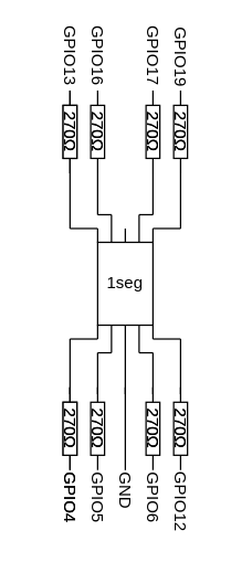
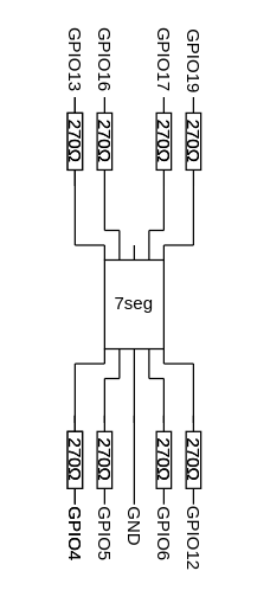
  <mxCell id="0" />
  <mxCell id="1" parent="0" />
  <mxCell id="2" value="" style="group" vertex="1" connectable="0" parent="1"><mxGeometry x="45" y="20" width="90" height="365" as="geometry" /></mxCell>
  <mxCell id="3" value="" style="rounded=0;whiteSpace=wrap;html=1;" vertex="1" parent="2"><mxGeometry x="25" y="155" width="40" height="60" as="geometry" /></mxCell>
  <mxCell id="4" value="" style="endArrow=none;html=1;rounded=0;exitX=0;exitY=0;exitDx=0;exitDy=0;" edge="1" parent="2" source="3"><mxGeometry width="50" height="50" relative="1" as="geometry"><mxPoint x="25" y="215" as="sourcePoint" /><mxPoint x="25" y="145" as="targetPoint" /></mxGeometry></mxCell>
  <mxCell id="5" value="" style="endArrow=none;html=1;rounded=0;exitX=0;exitY=0;exitDx=0;exitDy=0;" edge="1" parent="2"><mxGeometry width="50" height="50" relative="1" as="geometry"><mxPoint x="35" y="155" as="sourcePoint" /><mxPoint x="35" y="145" as="targetPoint" /></mxGeometry></mxCell>
  <mxCell id="6" value="" style="endArrow=none;html=1;rounded=0;exitX=0;exitY=0;exitDx=0;exitDy=0;" edge="1" parent="2"><mxGeometry width="50" height="50" relative="1" as="geometry"><mxPoint x="45" y="155" as="sourcePoint" /><mxPoint x="45" y="145" as="targetPoint" /></mxGeometry></mxCell>
  <mxCell id="7" value="" style="endArrow=none;html=1;rounded=0;exitX=0;exitY=0;exitDx=0;exitDy=0;" edge="1" parent="2"><mxGeometry width="50" height="50" relative="1" as="geometry"><mxPoint x="55" y="155" as="sourcePoint" /><mxPoint x="55" y="145" as="targetPoint" /></mxGeometry></mxCell>
  <mxCell id="8" value="" style="endArrow=none;html=1;rounded=0;exitX=0;exitY=0;exitDx=0;exitDy=0;" edge="1" parent="2"><mxGeometry width="50" height="50" relative="1" as="geometry"><mxPoint x="65" y="155" as="sourcePoint" /><mxPoint x="65" y="145" as="targetPoint" /></mxGeometry></mxCell>
  <mxCell id="9" value="" style="endArrow=none;html=1;rounded=0;exitX=0;exitY=0;exitDx=0;exitDy=0;" edge="1" parent="2"><mxGeometry width="50" height="50" relative="1" as="geometry"><mxPoint x="25" y="215" as="sourcePoint" /><mxPoint x="25" y="225" as="targetPoint" /></mxGeometry></mxCell>
  <mxCell id="10" value="" style="endArrow=none;html=1;rounded=0;exitX=0;exitY=0;exitDx=0;exitDy=0;" edge="1" parent="2"><mxGeometry width="50" height="50" relative="1" as="geometry"><mxPoint x="35" y="215" as="sourcePoint" /><mxPoint x="35" y="225" as="targetPoint" /></mxGeometry></mxCell>
  <mxCell id="11" value="" style="endArrow=none;html=1;rounded=0;exitX=0;exitY=0;exitDx=0;exitDy=0;" edge="1" parent="2"><mxGeometry width="50" height="50" relative="1" as="geometry"><mxPoint x="45" y="215" as="sourcePoint" /><mxPoint x="45" y="225" as="targetPoint" /></mxGeometry></mxCell>
  <mxCell id="12" value="" style="endArrow=none;html=1;rounded=0;exitX=0;exitY=0;exitDx=0;exitDy=0;" edge="1" parent="2"><mxGeometry width="50" height="50" relative="1" as="geometry"><mxPoint x="55" y="215" as="sourcePoint" /><mxPoint x="55" y="225" as="targetPoint" /></mxGeometry></mxCell>
  <mxCell id="13" value="" style="endArrow=none;html=1;rounded=0;exitX=0;exitY=0;exitDx=0;exitDy=0;" edge="1" parent="2"><mxGeometry width="50" height="50" relative="1" as="geometry"><mxPoint x="65" y="215" as="sourcePoint" /><mxPoint x="65" y="225" as="targetPoint" /></mxGeometry></mxCell>
- <mxCell id="14" value="1seg" style="text;html=1;strokeColor=none;fillColor=none;align=center;verticalAlign=middle;whiteSpace=wrap;rounded=0;" vertex="1" parent="2"><mxGeometry x="15" y="170" width="60" height="30" as="geometry" /></mxCell>
+ <mxCell id="14" value="7seg" style="text;html=1;strokeColor=none;fillColor=none;align=center;verticalAlign=middle;whiteSpace=wrap;rounded=0;" vertex="1" parent="2"><mxGeometry x="15" y="170" width="60" height="30" as="geometry" /></mxCell>
  <mxCell id="15" value="" style="endArrow=none;html=1;rounded=0;" edge="1" parent="2"><mxGeometry width="50" height="50" relative="1" as="geometry"><mxPoint x="25" y="225" as="sourcePoint" /><mxPoint x="5" y="225" as="targetPoint" /></mxGeometry></mxCell>
  <mxCell id="16" value="" style="endArrow=none;html=1;rounded=0;" edge="1" parent="2"><mxGeometry width="50" height="50" relative="1" as="geometry"><mxPoint x="35" y="225" as="sourcePoint" /><mxPoint x="35" y="235" as="targetPoint" /></mxGeometry></mxCell>
  <mxCell id="17" value="" style="endArrow=none;html=1;rounded=0;" edge="1" parent="2"><mxGeometry width="50" height="50" relative="1" as="geometry"><mxPoint x="35" y="235" as="sourcePoint" /><mxPoint x="25" y="235" as="targetPoint" /></mxGeometry></mxCell>
  <mxCell id="18" value="" style="endArrow=none;html=1;rounded=0;" edge="1" parent="2"><mxGeometry width="50" height="50" relative="1" as="geometry"><mxPoint x="5" y="225" as="sourcePoint" /><mxPoint x="5" y="265" as="targetPoint" /></mxGeometry></mxCell>
  <mxCell id="19" value="" style="endArrow=none;html=1;rounded=0;" edge="1" parent="2"><mxGeometry width="50" height="50" relative="1" as="geometry"><mxPoint x="25" y="235" as="sourcePoint" /><mxPoint x="25" y="265" as="targetPoint" /></mxGeometry></mxCell>
  <mxCell id="20" value="" style="endArrow=none;html=1;rounded=0;" edge="1" parent="2"><mxGeometry width="50" height="50" relative="1" as="geometry"><mxPoint x="45" y="225" as="sourcePoint" /><mxPoint x="45" y="265" as="targetPoint" /></mxGeometry></mxCell>
  <mxCell id="21" value="" style="endArrow=none;html=1;rounded=0;" edge="1" parent="2"><mxGeometry width="50" height="50" relative="1" as="geometry"><mxPoint x="65" y="225" as="sourcePoint" /><mxPoint x="85" y="225" as="targetPoint" /></mxGeometry></mxCell>
  <mxCell id="22" value="" style="endArrow=none;html=1;rounded=0;" edge="1" parent="2"><mxGeometry width="50" height="50" relative="1" as="geometry"><mxPoint x="85" y="225" as="sourcePoint" /><mxPoint x="85" y="265" as="targetPoint" /></mxGeometry></mxCell>
  <mxCell id="23" value="" style="endArrow=none;html=1;rounded=0;" edge="1" parent="2"><mxGeometry width="50" height="50" relative="1" as="geometry"><mxPoint x="55" y="225" as="sourcePoint" /><mxPoint x="55" y="235" as="targetPoint" /></mxGeometry></mxCell>
  <mxCell id="24" value="" style="endArrow=none;html=1;rounded=0;" edge="1" parent="2"><mxGeometry width="50" height="50" relative="1" as="geometry"><mxPoint x="55" y="235" as="sourcePoint" /><mxPoint x="65" y="235" as="targetPoint" /></mxGeometry></mxCell>
  <mxCell id="25" value="" style="endArrow=none;html=1;rounded=0;" edge="1" parent="2"><mxGeometry width="50" height="50" relative="1" as="geometry"><mxPoint x="65" y="235" as="sourcePoint" /><mxPoint x="65" y="265" as="targetPoint" /></mxGeometry></mxCell>
  <mxCell id="26" value="" style="endArrow=none;html=1;rounded=0;" edge="1" parent="2"><mxGeometry width="50" height="50" relative="1" as="geometry"><mxPoint x="5" y="145" as="sourcePoint" /><mxPoint x="25" y="145" as="targetPoint" /></mxGeometry></mxCell>
  <mxCell id="27" value="" style="endArrow=none;html=1;rounded=0;" edge="1" parent="2"><mxGeometry width="50" height="50" relative="1" as="geometry"><mxPoint x="35" y="135" as="sourcePoint" /><mxPoint x="35" y="145" as="targetPoint" /></mxGeometry></mxCell>
  <mxCell id="28" value="" style="endArrow=none;html=1;rounded=0;" edge="1" parent="2"><mxGeometry width="50" height="50" relative="1" as="geometry"><mxPoint x="25" y="135" as="sourcePoint" /><mxPoint x="35" y="135" as="targetPoint" /></mxGeometry></mxCell>
  <mxCell id="29" value="" style="endArrow=none;html=1;rounded=0;" edge="1" parent="2"><mxGeometry width="50" height="50" relative="1" as="geometry"><mxPoint x="25" y="105" as="sourcePoint" /><mxPoint x="25" y="135" as="targetPoint" /></mxGeometry></mxCell>
  <mxCell id="30" value="" style="endArrow=none;html=1;rounded=0;" edge="1" parent="2"><mxGeometry width="50" height="50" relative="1" as="geometry"><mxPoint x="5" y="105" as="sourcePoint" /><mxPoint x="5" y="145" as="targetPoint" /></mxGeometry></mxCell>
  <mxCell id="31" value="" style="endArrow=none;html=1;rounded=0;" edge="1" parent="2"><mxGeometry width="50" height="50" relative="1" as="geometry"><mxPoint x="55" y="135" as="sourcePoint" /><mxPoint x="55" y="145" as="targetPoint" /></mxGeometry></mxCell>
  <mxCell id="32" value="" style="endArrow=none;html=1;rounded=0;" edge="1" parent="2"><mxGeometry width="50" height="50" relative="1" as="geometry"><mxPoint x="85" y="145" as="sourcePoint" /><mxPoint x="65" y="145" as="targetPoint" /></mxGeometry></mxCell>
  <mxCell id="33" value="" style="endArrow=none;html=1;rounded=0;" edge="1" parent="2"><mxGeometry width="50" height="50" relative="1" as="geometry"><mxPoint x="85" y="105" as="sourcePoint" /><mxPoint x="85" y="145" as="targetPoint" /></mxGeometry></mxCell>
  <mxCell id="34" value="" style="endArrow=none;html=1;rounded=0;" edge="1" parent="2"><mxGeometry width="50" height="50" relative="1" as="geometry"><mxPoint x="65" y="135" as="sourcePoint" /><mxPoint x="55" y="135" as="targetPoint" /></mxGeometry></mxCell>
  <mxCell id="35" value="" style="endArrow=none;html=1;rounded=0;" edge="1" parent="2"><mxGeometry width="50" height="50" relative="1" as="geometry"><mxPoint x="65" y="135" as="sourcePoint" /><mxPoint x="65" y="105" as="targetPoint" /></mxGeometry></mxCell>
  <mxCell id="36" value="" style="group;rotation=90;" vertex="1" connectable="0" parent="2"><mxGeometry x="-25" y="285" width="60" height="10" as="geometry" /></mxCell>
  <mxCell id="37" value="" style="pointerEvents=1;verticalLabelPosition=bottom;shadow=0;dashed=0;align=center;html=1;verticalAlign=top;shape=mxgraph.electrical.resistors.resistor_1;rotation=90;" vertex="1" parent="36"><mxGeometry width="60" height="10" as="geometry" /></mxCell>
  <mxCell id="38" value="270Ω" style="text;html=1;strokeColor=none;fillColor=none;align=center;verticalAlign=middle;whiteSpace=wrap;rounded=0;rotation=90;" vertex="1" parent="36"><mxGeometry x="10" width="40" height="10" as="geometry" /></mxCell>
  <mxCell id="39" value="270Ω" style="text;html=1;strokeColor=none;fillColor=none;align=center;verticalAlign=middle;whiteSpace=wrap;rounded=0;rotation=90;" vertex="1" parent="36"><mxGeometry x="10" width="40" height="10" as="geometry" /></mxCell>
  <mxCell id="40" value="" style="group;rotation=90;" vertex="1" connectable="0" parent="2"><mxGeometry x="-25" y="285" width="60" height="10" as="geometry" /></mxCell>
  <mxCell id="41" value="" style="pointerEvents=1;verticalLabelPosition=bottom;shadow=0;dashed=0;align=center;html=1;verticalAlign=top;shape=mxgraph.electrical.resistors.resistor_1;rotation=90;" vertex="1" parent="40"><mxGeometry width="60" height="10" as="geometry" /></mxCell>
  <mxCell id="42" value="270Ω" style="text;html=1;strokeColor=none;fillColor=none;align=center;verticalAlign=middle;whiteSpace=wrap;rounded=0;rotation=90;" vertex="1" parent="40"><mxGeometry x="10" width="40" height="10" as="geometry" /></mxCell>
  <mxCell id="43" value="270Ω" style="text;html=1;strokeColor=none;fillColor=none;align=center;verticalAlign=middle;whiteSpace=wrap;rounded=0;rotation=90;" vertex="1" parent="40"><mxGeometry x="10" width="40" height="10" as="geometry" /></mxCell>
  <mxCell id="44" value="" style="group;rotation=90;" vertex="1" connectable="0" parent="2"><mxGeometry x="-5" y="285" width="60" height="10" as="geometry" /></mxCell>
  <mxCell id="45" value="" style="pointerEvents=1;verticalLabelPosition=bottom;shadow=0;dashed=0;align=center;html=1;verticalAlign=top;shape=mxgraph.electrical.resistors.resistor_1;rotation=90;" vertex="1" parent="44"><mxGeometry width="60" height="10" as="geometry" /></mxCell>
  <mxCell id="46" value="270Ω" style="text;html=1;strokeColor=none;fillColor=none;align=center;verticalAlign=middle;whiteSpace=wrap;rounded=0;rotation=90;" vertex="1" parent="44"><mxGeometry x="10" width="40" height="10" as="geometry" /></mxCell>
  <mxCell id="47" value="270Ω" style="text;html=1;strokeColor=none;fillColor=none;align=center;verticalAlign=middle;whiteSpace=wrap;rounded=0;rotation=90;" vertex="1" parent="44"><mxGeometry x="10" width="40" height="10" as="geometry" /></mxCell>
  <mxCell id="48" value="" style="group;rotation=90;" vertex="1" connectable="0" parent="2"><mxGeometry x="35" y="285" width="60" height="10" as="geometry" /></mxCell>
  <mxCell id="49" value="" style="pointerEvents=1;verticalLabelPosition=bottom;shadow=0;dashed=0;align=center;html=1;verticalAlign=top;shape=mxgraph.electrical.resistors.resistor_1;rotation=90;" vertex="1" parent="48"><mxGeometry width="60" height="10" as="geometry" /></mxCell>
  <mxCell id="50" value="270Ω" style="text;html=1;strokeColor=none;fillColor=none;align=center;verticalAlign=middle;whiteSpace=wrap;rounded=0;rotation=90;" vertex="1" parent="48"><mxGeometry x="10" width="40" height="10" as="geometry" /></mxCell>
  <mxCell id="51" value="270Ω" style="text;html=1;strokeColor=none;fillColor=none;align=center;verticalAlign=middle;whiteSpace=wrap;rounded=0;rotation=90;" vertex="1" parent="48"><mxGeometry x="10" width="40" height="10" as="geometry" /></mxCell>
  <mxCell id="52" value="" style="group;rotation=90;" vertex="1" connectable="0" parent="2"><mxGeometry x="55" y="285" width="60" height="10" as="geometry" /></mxCell>
  <mxCell id="53" value="" style="pointerEvents=1;verticalLabelPosition=bottom;shadow=0;dashed=0;align=center;html=1;verticalAlign=top;shape=mxgraph.electrical.resistors.resistor_1;rotation=90;" vertex="1" parent="52"><mxGeometry width="60" height="10" as="geometry" /></mxCell>
  <mxCell id="54" value="270Ω" style="text;html=1;strokeColor=none;fillColor=none;align=center;verticalAlign=middle;whiteSpace=wrap;rounded=0;rotation=90;" vertex="1" parent="52"><mxGeometry x="10" width="40" height="10" as="geometry" /></mxCell>
  <mxCell id="55" value="270Ω" style="text;html=1;strokeColor=none;fillColor=none;align=center;verticalAlign=middle;whiteSpace=wrap;rounded=0;rotation=90;" vertex="1" parent="52"><mxGeometry x="10" width="40" height="10" as="geometry" /></mxCell>
  <mxCell id="56" value="" style="group;rotation=90;" vertex="1" connectable="0" parent="2"><mxGeometry x="-25" y="70" width="60" height="10" as="geometry" /></mxCell>
  <mxCell id="57" value="" style="pointerEvents=1;verticalLabelPosition=bottom;shadow=0;dashed=0;align=center;html=1;verticalAlign=top;shape=mxgraph.electrical.resistors.resistor_1;rotation=90;" vertex="1" parent="56"><mxGeometry width="60" height="10" as="geometry" /></mxCell>
  <mxCell id="58" value="270Ω" style="text;html=1;strokeColor=none;fillColor=none;align=center;verticalAlign=middle;whiteSpace=wrap;rounded=0;rotation=90;" vertex="1" parent="56"><mxGeometry x="10" width="40" height="10" as="geometry" /></mxCell>
  <mxCell id="59" value="270Ω" style="text;html=1;strokeColor=none;fillColor=none;align=center;verticalAlign=middle;whiteSpace=wrap;rounded=0;rotation=90;" vertex="1" parent="56"><mxGeometry x="10" width="40" height="10" as="geometry" /></mxCell>
  <mxCell id="60" value="" style="group;rotation=90;" vertex="1" connectable="0" parent="2"><mxGeometry x="-25" y="70" width="60" height="10" as="geometry" /></mxCell>
  <mxCell id="61" value="" style="pointerEvents=1;verticalLabelPosition=bottom;shadow=0;dashed=0;align=center;html=1;verticalAlign=top;shape=mxgraph.electrical.resistors.resistor_1;rotation=90;" vertex="1" parent="60"><mxGeometry width="60" height="10" as="geometry" /></mxCell>
  <mxCell id="62" value="270Ω" style="text;html=1;strokeColor=none;fillColor=none;align=center;verticalAlign=middle;whiteSpace=wrap;rounded=0;rotation=90;" vertex="1" parent="60"><mxGeometry x="10" width="40" height="10" as="geometry" /></mxCell>
  <mxCell id="63" value="270Ω" style="text;html=1;strokeColor=none;fillColor=none;align=center;verticalAlign=middle;whiteSpace=wrap;rounded=0;rotation=90;" vertex="1" parent="60"><mxGeometry x="10" width="40" height="10" as="geometry" /></mxCell>
  <mxCell id="64" value="" style="group;rotation=90;" vertex="1" connectable="0" parent="2"><mxGeometry x="-5" y="70" width="60" height="10" as="geometry" /></mxCell>
  <mxCell id="65" value="" style="pointerEvents=1;verticalLabelPosition=bottom;shadow=0;dashed=0;align=center;html=1;verticalAlign=top;shape=mxgraph.electrical.resistors.resistor_1;rotation=90;" vertex="1" parent="64"><mxGeometry width="60" height="10" as="geometry" /></mxCell>
  <mxCell id="66" value="270Ω" style="text;html=1;strokeColor=none;fillColor=none;align=center;verticalAlign=middle;whiteSpace=wrap;rounded=0;rotation=90;" vertex="1" parent="64"><mxGeometry x="10" width="40" height="10" as="geometry" /></mxCell>
  <mxCell id="67" value="270Ω" style="text;html=1;strokeColor=none;fillColor=none;align=center;verticalAlign=middle;whiteSpace=wrap;rounded=0;rotation=90;" vertex="1" parent="64"><mxGeometry x="10" width="40" height="10" as="geometry" /></mxCell>
  <mxCell id="68" value="" style="group;rotation=90;" vertex="1" connectable="0" parent="2"><mxGeometry x="35" y="70" width="60" height="10" as="geometry" /></mxCell>
  <mxCell id="69" value="" style="pointerEvents=1;verticalLabelPosition=bottom;shadow=0;dashed=0;align=center;html=1;verticalAlign=top;shape=mxgraph.electrical.resistors.resistor_1;rotation=90;" vertex="1" parent="68"><mxGeometry width="60" height="10" as="geometry" /></mxCell>
  <mxCell id="70" value="270Ω" style="text;html=1;strokeColor=none;fillColor=none;align=center;verticalAlign=middle;whiteSpace=wrap;rounded=0;rotation=90;" vertex="1" parent="68"><mxGeometry x="10" width="40" height="10" as="geometry" /></mxCell>
  <mxCell id="71" value="270Ω" style="text;html=1;strokeColor=none;fillColor=none;align=center;verticalAlign=middle;whiteSpace=wrap;rounded=0;rotation=90;" vertex="1" parent="68"><mxGeometry x="10" width="40" height="10" as="geometry" /></mxCell>
  <mxCell id="72" value="" style="group;rotation=90;" vertex="1" connectable="0" parent="2"><mxGeometry x="55" y="70" width="60" height="10" as="geometry" /></mxCell>
  <mxCell id="73" value="" style="pointerEvents=1;verticalLabelPosition=bottom;shadow=0;dashed=0;align=center;html=1;verticalAlign=top;shape=mxgraph.electrical.resistors.resistor_1;rotation=90;" vertex="1" parent="72"><mxGeometry width="60" height="10" as="geometry" /></mxCell>
  <mxCell id="74" value="270Ω" style="text;html=1;strokeColor=none;fillColor=none;align=center;verticalAlign=middle;whiteSpace=wrap;rounded=0;rotation=90;" vertex="1" parent="72"><mxGeometry x="10" width="40" height="10" as="geometry" /></mxCell>
  <mxCell id="75" value="270Ω" style="text;html=1;strokeColor=none;fillColor=none;align=center;verticalAlign=middle;whiteSpace=wrap;rounded=0;rotation=90;" vertex="1" parent="72"><mxGeometry x="10" width="40" height="10" as="geometry" /></mxCell>
  <mxCell id="76" value="GPIO4" style="text;html=1;strokeColor=none;fillColor=none;align=center;verticalAlign=middle;whiteSpace=wrap;rounded=0;rotation=90;" vertex="1" parent="2"><mxGeometry x="-15" y="335" width="40" height="10" as="geometry" /></mxCell>
  <mxCell id="77" value="GPIO4" style="text;html=1;strokeColor=none;fillColor=none;align=center;verticalAlign=middle;whiteSpace=wrap;rounded=0;rotation=90;" vertex="1" parent="2"><mxGeometry x="-15" y="335" width="40" height="10" as="geometry" /></mxCell>
  <mxCell id="78" value="GPIO5" style="text;html=1;strokeColor=none;fillColor=none;align=center;verticalAlign=middle;whiteSpace=wrap;rounded=0;rotation=90;" vertex="1" parent="2"><mxGeometry x="5" y="335" width="40" height="10" as="geometry" /></mxCell>
  <mxCell id="79" value="GPIO6" style="text;html=1;strokeColor=none;fillColor=none;align=center;verticalAlign=middle;whiteSpace=wrap;rounded=0;rotation=90;" vertex="1" parent="2"><mxGeometry x="45" y="335" width="40" height="10" as="geometry" /></mxCell>
  <mxCell id="80" value="GPIO12" style="text;html=1;strokeColor=none;fillColor=none;align=center;verticalAlign=middle;whiteSpace=wrap;rounded=0;rotation=90;" vertex="1" parent="2"><mxGeometry x="65" y="338" width="40" height="10" as="geometry" /></mxCell>
  <mxCell id="81" value="GPIO13" style="text;html=1;strokeColor=none;fillColor=none;align=center;verticalAlign=middle;whiteSpace=wrap;rounded=0;rotation=90;" vertex="1" parent="2"><mxGeometry x="-15" y="15" width="40" height="10" as="geometry" /></mxCell>
  <mxCell id="82" value="GPIO16" style="text;html=1;strokeColor=none;fillColor=none;align=center;verticalAlign=middle;whiteSpace=wrap;rounded=0;rotation=90;" vertex="1" parent="2"><mxGeometry x="5" y="15" width="40" height="10" as="geometry" /></mxCell>
  <mxCell id="83" value="GPIO17" style="text;html=1;strokeColor=none;fillColor=none;align=center;verticalAlign=middle;whiteSpace=wrap;rounded=0;rotation=90;" vertex="1" parent="2"><mxGeometry x="45" y="15" width="40" height="10" as="geometry" /></mxCell>
  <mxCell id="84" value="GPIO19" style="text;html=1;strokeColor=none;fillColor=none;align=center;verticalAlign=middle;whiteSpace=wrap;rounded=0;rotation=90;" vertex="1" parent="2"><mxGeometry x="65" y="16" width="40" height="10" as="geometry" /></mxCell>
  <mxCell id="85" value="" style="endArrow=none;html=1;rounded=0;" edge="1" parent="2"><mxGeometry width="50" height="50" relative="1" as="geometry"><mxPoint x="45" y="320" as="sourcePoint" /><mxPoint x="45" y="260" as="targetPoint" /></mxGeometry></mxCell>
  <mxCell id="86" value="GND" style="text;html=1;strokeColor=none;fillColor=none;align=center;verticalAlign=middle;whiteSpace=wrap;rounded=0;rotation=90;" vertex="1" parent="2"><mxGeometry x="15" y="320" width="60" height="30" as="geometry" /></mxCell>
